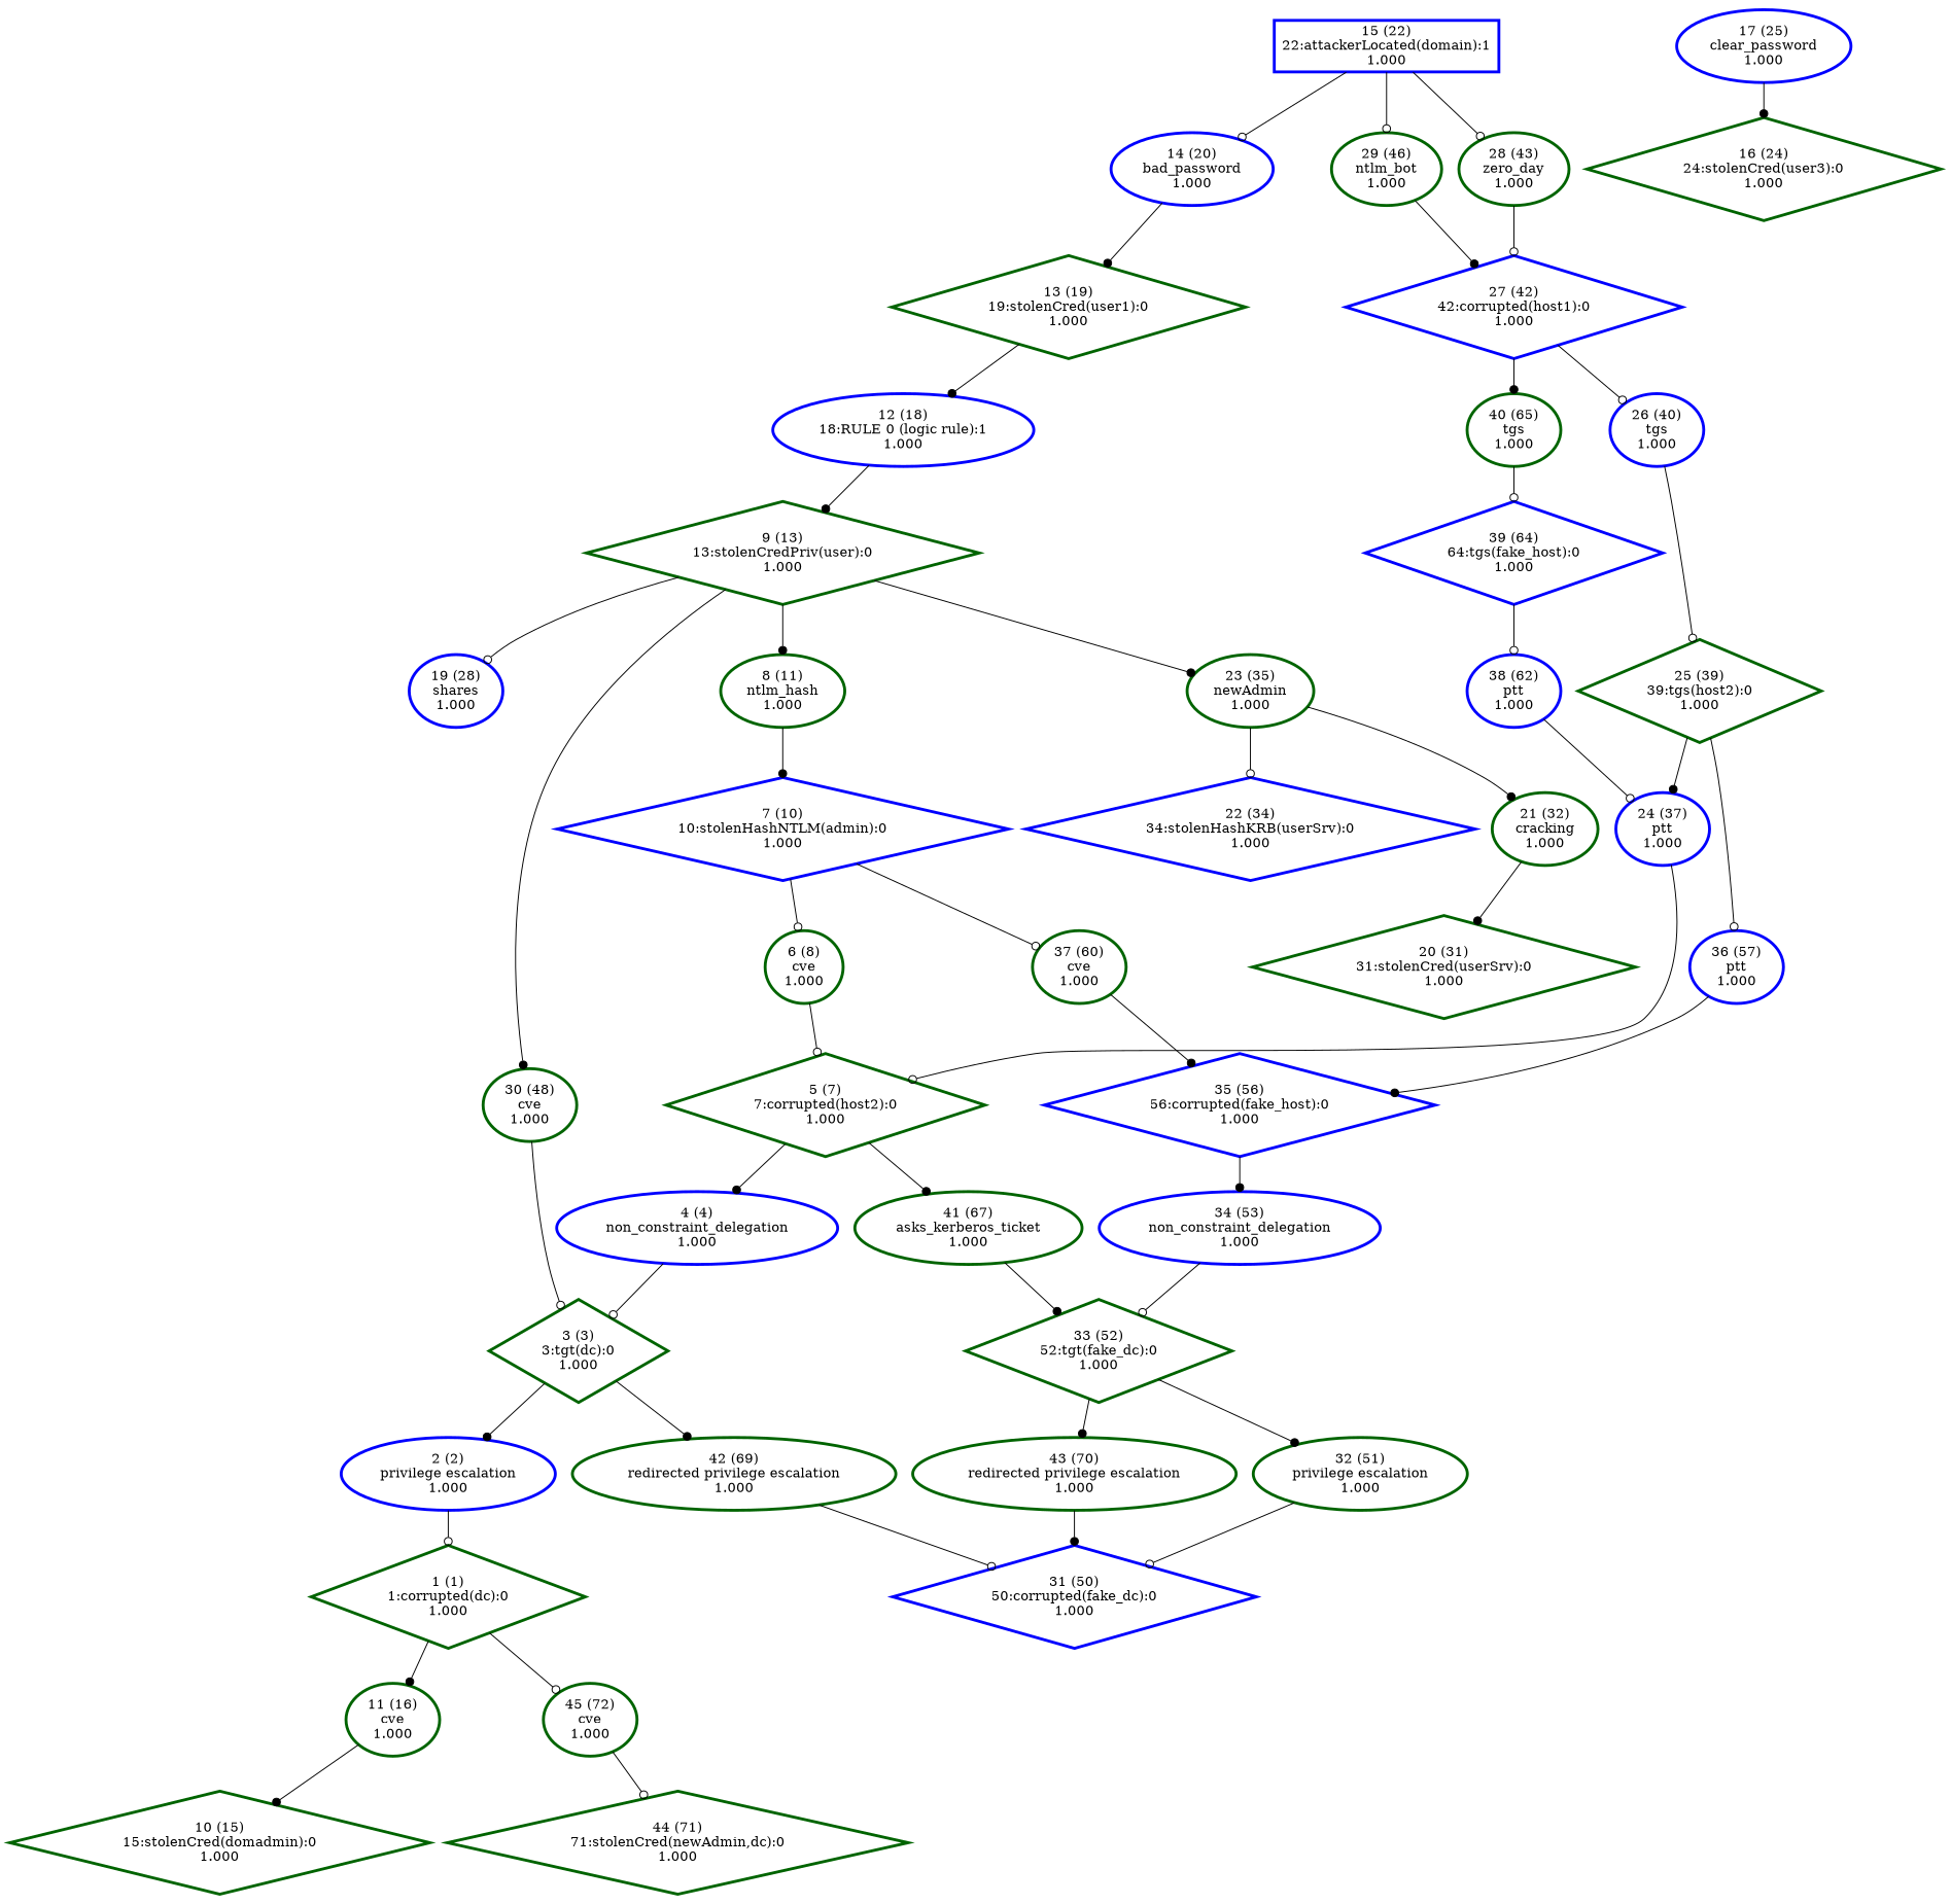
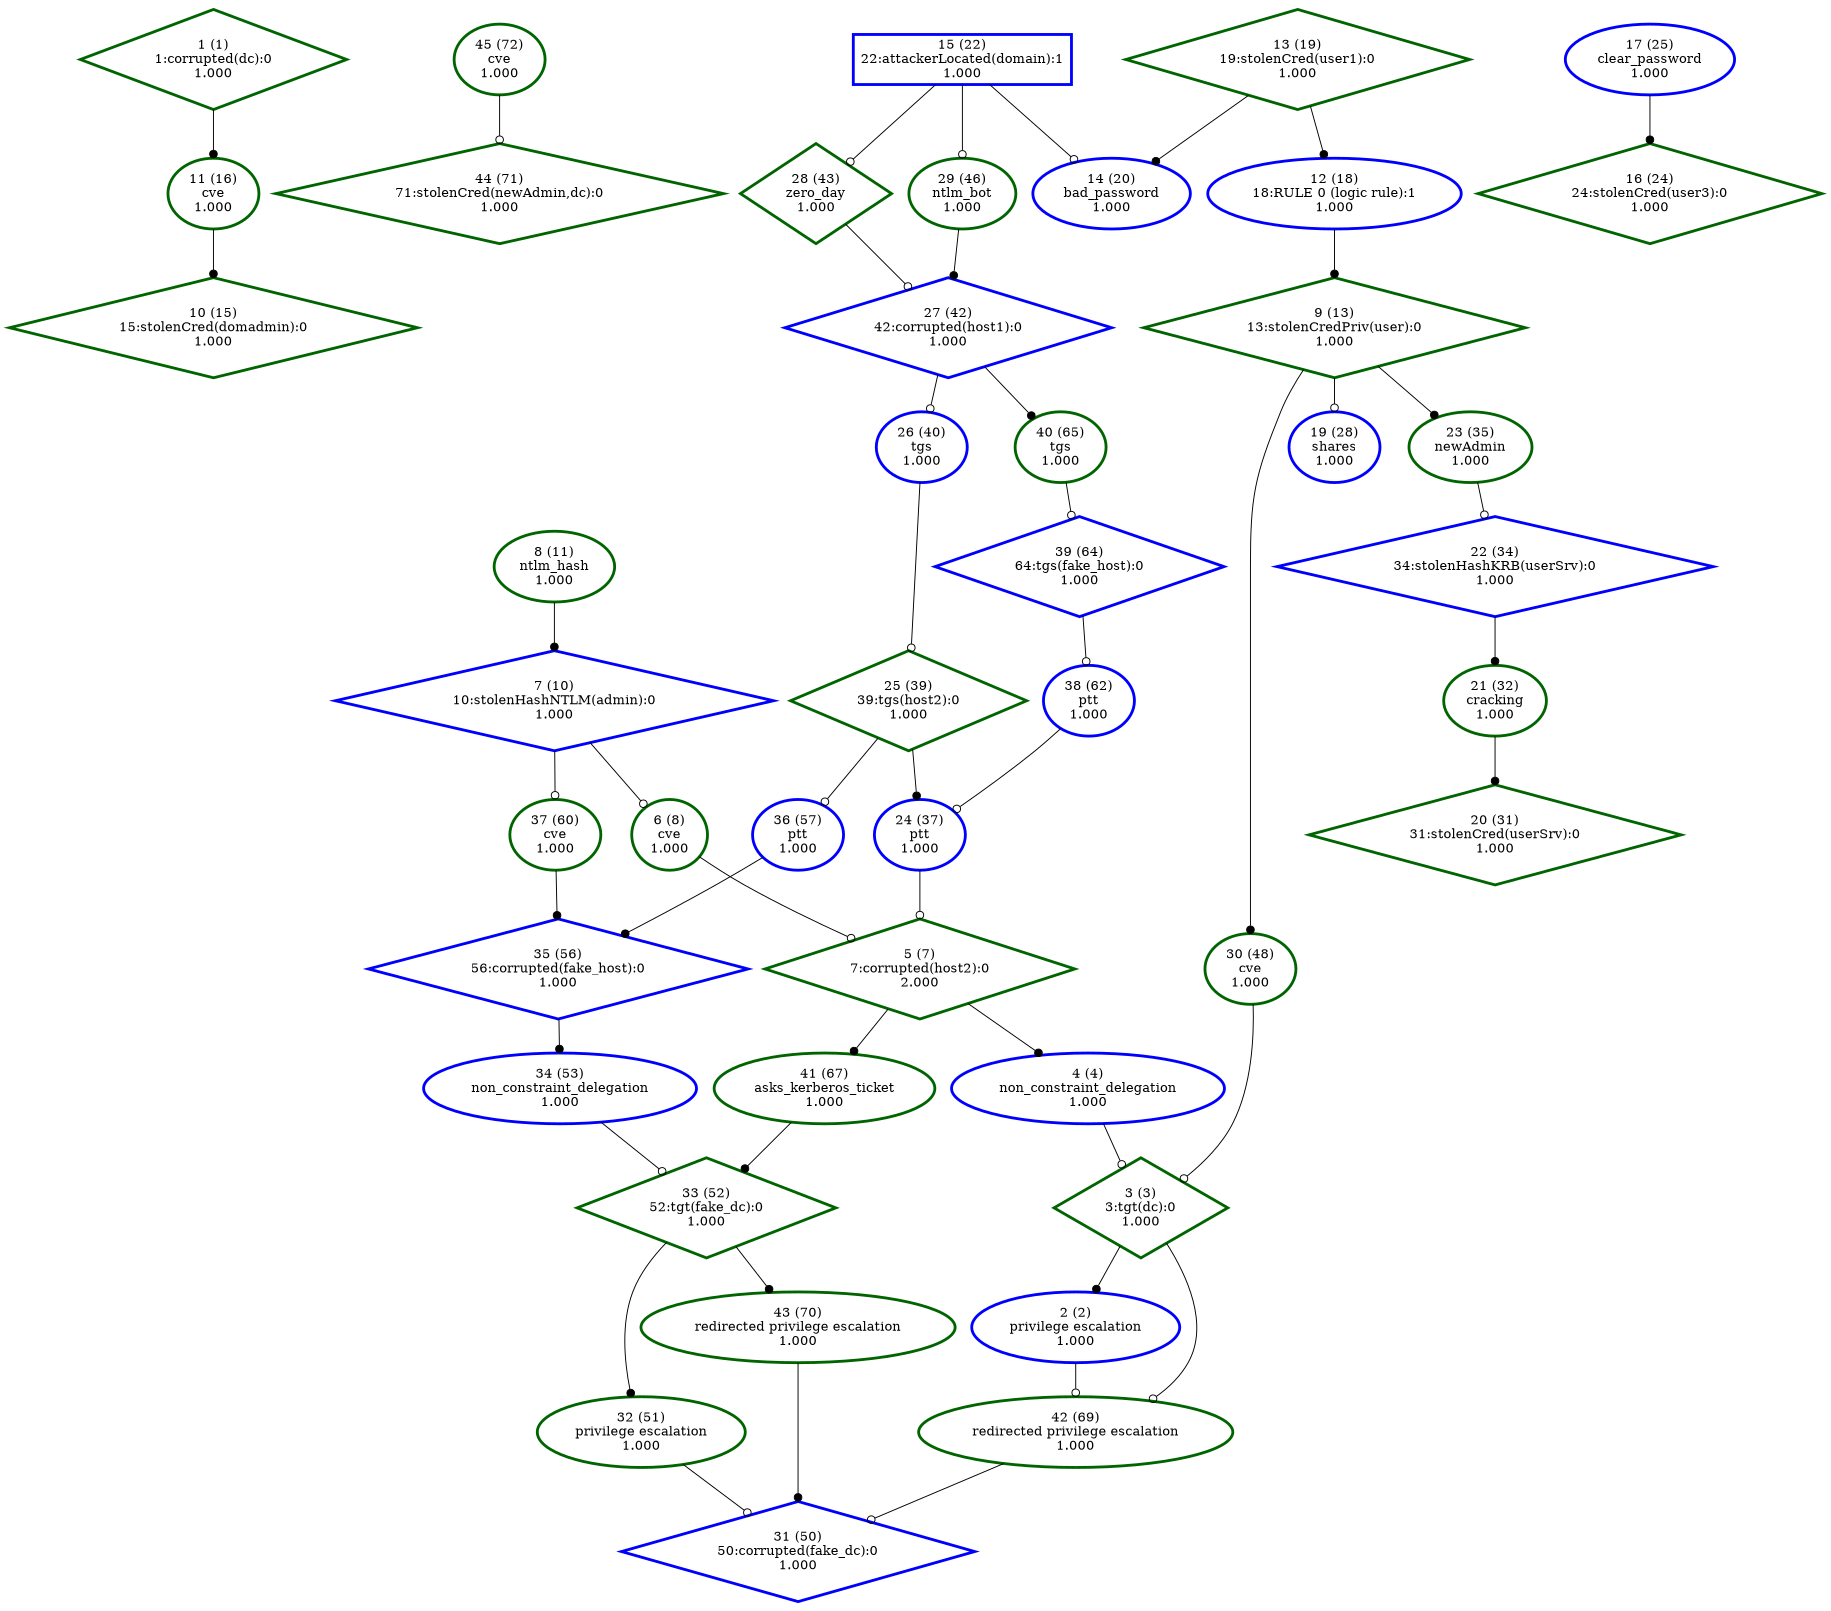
  digraph {
    node [color=darkgreen penwidth=3 shape=ellipse]
    edge [arrowhead=dot]
    n1 [label="1 (1)\n1:corrupted(dc):0\n1.000" shape=diamond]
    n2 [label="11 (16)\ncve\n1.000"]
    n3 [label="45 (72)\ncve\n1.000"]
    n4 [label="10 (15)\n15:stolenCred(domadmin):0\n1.000" shape=diamond]
    n5 [label="44 (71)\n71:stolenCred(newAdmin,dc):0\n1.000" shape=diamond]
    n6 [color=blue label="2 (2)\nprivilege escalation\n1.000"]
    n7 [label="3 (3)\n3:tgt(dc):0\n1.000" shape=diamond]
    n8 [label="42 (69)\nredirected privilege escalation\n1.000"]
    n9 [color=blue label="31 (50)\n50:corrupted(fake_dc):0\n1.000" shape=diamond]
    n10 [color=blue label="4 (4)\nnon_constraint_delegation\n1.000"]
-   n11 [label="5 (7)\n7:corrupted(host2):0\n1.000" shape=diamond]
+   n11 [label="5 (7)\n7:corrupted(host2):0\n2.000" shape=diamond]
    n12 [label="41 (67)\nasks_kerberos_ticket\n1.000"]
    n13 [label="33 (52)\n52:tgt(fake_dc):0\n1.000" shape=diamond]
    n14 [label="6 (8)\ncve\n1.000"]
    n15 [color=blue label="7 (10)\n10:stolenHashNTLM(admin):0\n1.000" shape=diamond]
    n16 [label="37 (60)\ncve\n1.000"]
    n17 [color=blue label="35 (56)\n56:corrupted(fake_host):0\n1.000" shape=diamond]
    n18 [label="8 (11)\nntlm_hash\n1.000"]
    n19 [label="9 (13)\n13:stolenCredPriv(user):0\n1.000" shape=diamond]
    n20 [color=blue label="19 (28)\nshares\n1.000"]
    n21 [label="23 (35)\nnewAdmin\n1.000"]
    n22 [label="30 (48)\ncve\n1.000"]
    n23 [color=blue label="22 (34)\n34:stolenHashKRB(userSrv):0\n1.000" shape=diamond]
    n24 [color=blue label="12 (18)\n18:RULE 0 (logic rule):1\n1.000"]
    n25 [label="13 (19)\n19:stolenCred(user1):0\n1.000" shape=diamond]
    n26 [color=blue label="14 (20)\nbad_password\n1.000"]
    n27 [color=blue label="15 (22)\n22:attackerLocated(domain):1\n1.000" shape=box]
-   n28 [label="28 (43)\nzero_day\n1.000"]
+   n28 [label="28 (43)\nzero_day\n1.000" shape=diamond]
    n29 [label="29 (46)\nntlm_bot\n1.000"]
    n30 [color=blue label="27 (42)\n42:corrupted(host1):0\n1.000" shape=diamond]
    n31 [label="16 (24)\n24:stolenCred(user3):0\n1.000" shape=diamond]
    n32 [color=blue label="17 (25)\nclear_password\n1.000"]
    n33 [label="20 (31)\n31:stolenCred(userSrv):0\n1.000" shape=diamond]
    n34 [label="21 (32)\ncracking\n1.000"]
    n35 [color=blue label="24 (37)\nptt\n1.000"]
    n36 [label="25 (39)\n39:tgs(host2):0\n1.000" shape=diamond]
    n37 [color=blue label="36 (57)\nptt\n1.000"]
    n38 [color=blue label="26 (40)\ntgs\n1.000"]
    n39 [label="40 (65)\ntgs\n1.000"]
    n40 [color=blue label="39 (64)\n64:tgs(fake_host):0\n1.000" shape=diamond]
    n41 [label="32 (51)\nprivilege escalation\n1.000"]
    n42 [label="43 (70)\nredirected privilege escalation\n1.000"]
    n43 [color=blue label="34 (53)\nnon_constraint_delegation\n1.000"]
    n44 [color=blue label="38 (62)\nptt\n1.000"]
    n1 -> n2
-   n1 -> n3 [arrowhead=odot]
    n2 -> n4
    n3 -> n5 [arrowhead=odot]
-   n6 -> n1 [arrowhead=odot]
+   n6 -> n8 [arrowhead=odot]
    n7 -> n6
-   n7 -> n8
+   n7 -> n8 [arrowhead=odot]
    n8 -> n9 [arrowhead=odot]
    n10 -> n7 [arrowhead=odot]
    n11 -> n10
    n11 -> n12
    n12 -> n13
    n13 -> n41
    n13 -> n42
    n14 -> n11 [arrowhead=odot]
    n15 -> n14 [arrowhead=odot]
    n15 -> n16 [arrowhead=odot]
    n16 -> n17
    n17 -> n43
    n18 -> n15
-   n19 -> n18
    n19 -> n20 [arrowhead=odot]
    n19 -> n21
    n19 -> n22
    n21 -> n23 [arrowhead=odot]
    n22 -> n7 [arrowhead=odot]
-   n21 -> n34
+   n23 -> n34
    n24 -> n19
    n25 -> n24
-   n26 -> n25
+   n25 -> n26
    n27 -> n26 [arrowhead=odot]
    n27 -> n28 [arrowhead=odot]
    n27 -> n29 [arrowhead=odot]
    n28 -> n30 [arrowhead=odot]
    n29 -> n30
    n30 -> n38 [arrowhead=odot]
    n30 -> n39
    n32 -> n31
    n34 -> n33
    n35 -> n11 [arrowhead=odot]
    n36 -> n35
    n36 -> n37 [arrowhead=odot]
    n37 -> n17
    n38 -> n36 [arrowhead=odot]
    n39 -> n40 [arrowhead=odot]
    n40 -> n44 [arrowhead=odot]
    n41 -> n9 [arrowhead=odot]
    n42 -> n9
    n43 -> n13 [arrowhead=odot]
    n44 -> n35 [arrowhead=odot]
  }
